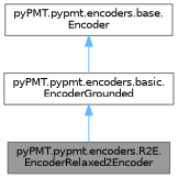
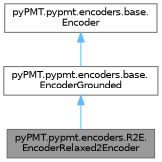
  digraph {
    fontname="DejaVu Sans"
    node [color=gray40 fillcolor=white fontname="DejaVu Sans" fontsize=10 shape=box style=filled]
    edge [color=steelblue1 dir=back fontname="DejaVu Sans" fontsize=10 labelfontname=Helvetica labelfontsize=10 style=solid]
    n1 [fillcolor=grey60 fontcolor=black height=0.2 label="pyPMT.pypmt.encoders.R2E.\lEncoderRelaxed2Encoder" width=0.4]
-   n2 [height=0.2 label="pyPMT.pypmt.encoders.basic.\lEncoderGrounded" width=0.4]
+   n2 [height=0.2 label="pyPMT.pypmt.encoders.base.\lEncoderGrounded" width=0.4]
    n3 [height=0.2 label="pyPMT.pypmt.encoders.base.\lEncoder" width=0.4]
    n2 -> n1
    n3 -> n2
  }
